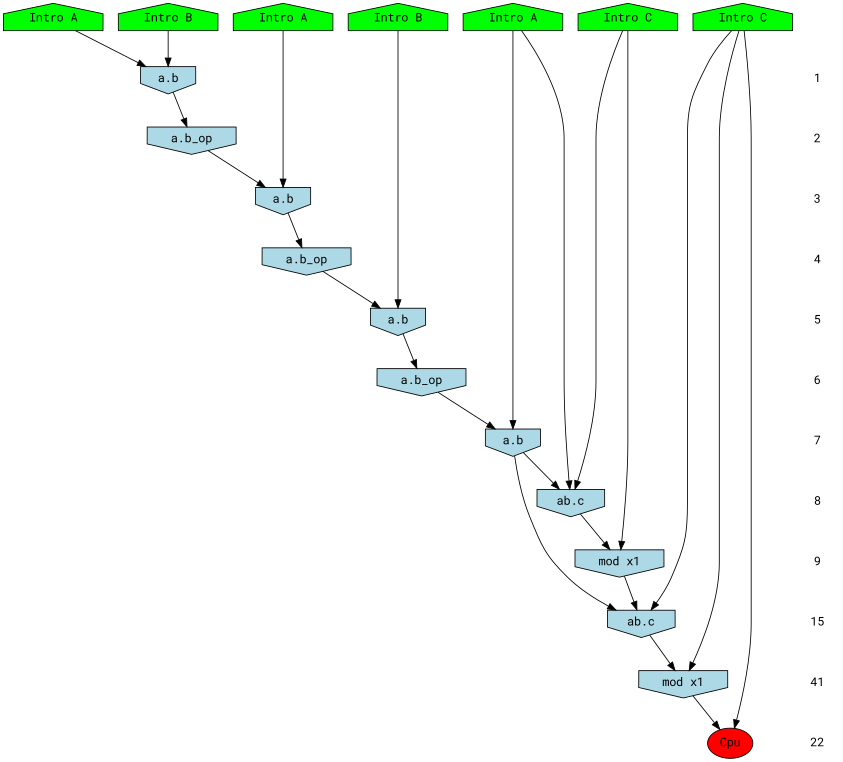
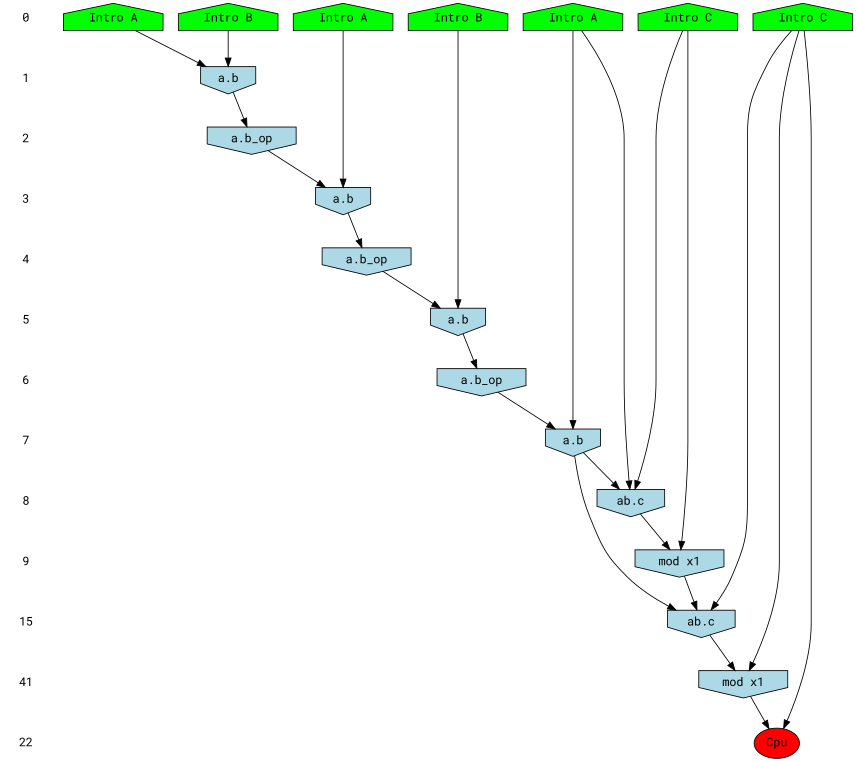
  digraph {
    fontname="Roboto Mono"
    ranksep=.5
    node [fontname="Roboto Mono" shape=plaintext style=filled]
    edge [fontname="Roboto Mono"]
+   0 [style=""]
    n2 [fillcolor=green label="Intro A" shape=house]
    n3 [fillcolor=green label="Intro B" shape=house]
    n4 [fillcolor=green label="Intro A" shape=house]
    n5 [fillcolor=green label="Intro B" shape=house]
    n6 [fillcolor=green label="Intro A" shape=house]
    n7 [fillcolor=green label="Intro C" shape=house]
    n8 [fillcolor=green label="Intro C" shape=house]
    1 [style=""]
    n10 [fillcolor=lightblue label="a.b" shape=invhouse]
    2 [style=""]
    n12 [fillcolor=lightblue label="a.b_op" shape=invhouse]
    3 [style=""]
    n14 [fillcolor=lightblue label="a.b" shape=invhouse]
    4 [style=""]
    n16 [fillcolor=lightblue label="a.b_op" shape=invhouse]
    5 [style=""]
    n18 [fillcolor=lightblue label="a.b" shape=invhouse]
    6 [style=""]
    n20 [fillcolor=lightblue label="a.b_op" shape=invhouse]
    7 [style=""]
    n22 [fillcolor=lightblue label="a.b" shape=invhouse]
    8 [style=""]
    n24 [fillcolor=lightblue label="ab.c" shape=invhouse]
    9 [style=""]
    n26 [fillcolor=lightblue label="mod x1" shape=invhouse]
    n27 [label=15 style=""]
    n28 [fillcolor=lightblue label="ab.c" shape=invhouse]
    n29 [label=41 style=""]
    n30 [fillcolor=lightblue label="mod x1" shape=invhouse]
    n31 [label=22 style=""]
    n32 [fillcolor=red label=Cpu shape=""]
    subgraph sub_1 {
      rank=same
+     0
      n2
      n3
      n4
      n5
      n6
      n7
      n8
    }
    subgraph sub_2 {
      rank=same
      1
      n10
    }
    subgraph sub_3 {
      rank=same
      2
      n12
    }
    subgraph sub_4 {
      rank=same
      3
      n14
    }
    subgraph sub_5 {
      rank=same
      4
      n16
    }
    subgraph sub_6 {
      rank=same
      5
      n18
    }
    subgraph sub_7 {
      rank=same
      6
      n20
    }
    subgraph sub_8 {
      rank=same
      7
      n22
    }
    subgraph sub_9 {
      rank=same
      8
      n24
    }
    subgraph sub_10 {
      rank=same
      9
      n26
    }
    subgraph sub_11 {
      rank=same
      n27
      n28
    }
    subgraph sub_12 {
      rank=same
      n29
      n30
    }
    subgraph sub_13 {
      rank=same
      n31
      n32
    }
+   0 -> 1 [style=invis]
    n2 -> n14
    n3 -> n10
    n4 -> n10
    n5 -> n18
    n6 -> n22
    n6 -> n24
    n7 -> n24
    n7 -> n26
    n8 -> n28
    n8 -> n30
    n8 -> n32
    1 -> 2 [style=invis]
    n10 -> n12
    2 -> 3 [style=invis]
    n12 -> n14
    3 -> 4 [style=invis]
    n14 -> n16
    4 -> 5 [style=invis]
    n16 -> n18
    5 -> 6 [style=invis]
    n18 -> n20
    6 -> 7 [style=invis]
    n20 -> n22
    7 -> 8 [style=invis]
    n22 -> n24
    n22 -> n28
    8 -> 9 [style=invis]
    n24 -> n26
    9 -> n27 [style=invis]
    n26 -> n28
    n27 -> n29 [style=invis]
    n28 -> n30
    n29 -> n31 [style=invis]
    n30 -> n32
  }
